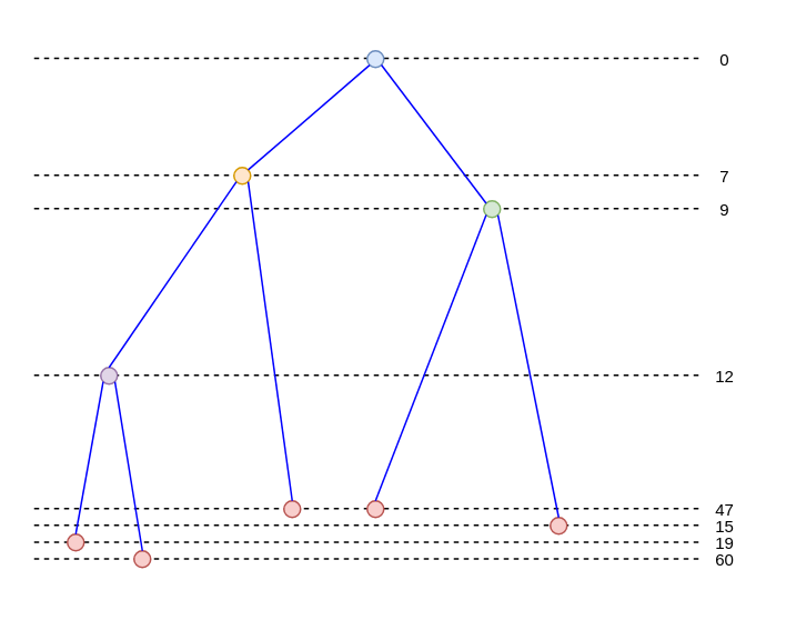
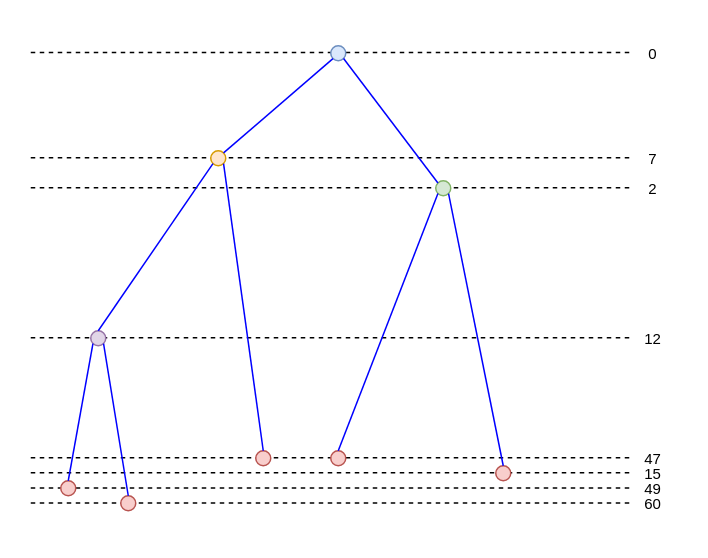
  <mxCell id="0" />
  <mxCell id="1" parent="0" />
  <mxCell id="2" value="" style="endArrow=none;dashed=1;html=1;rounded=0;" edge="1" parent="1"><mxGeometry width="50" height="50" relative="1" as="geometry"><mxPoint x="20" y="334.8" as="sourcePoint" /><mxPoint x="420" y="334.8" as="targetPoint" /></mxGeometry></mxCell>
  <mxCell id="3" value="" style="endArrow=none;dashed=1;html=1;rounded=0;" edge="1" parent="1"><mxGeometry width="50" height="50" relative="1" as="geometry"><mxPoint x="20" y="324.8" as="sourcePoint" /><mxPoint x="420" y="324.8" as="targetPoint" /></mxGeometry></mxCell>
  <mxCell id="4" value="" style="endArrow=none;dashed=1;html=1;rounded=0;" edge="1" parent="1"><mxGeometry width="50" height="50" relative="1" as="geometry"><mxPoint x="20" y="314.66" as="sourcePoint" /><mxPoint x="420" y="314.66" as="targetPoint" /></mxGeometry></mxCell>
  <mxCell id="5" value="" style="endArrow=none;dashed=1;html=1;rounded=0;" edge="1" parent="1"><mxGeometry width="50" height="50" relative="1" as="geometry"><mxPoint x="20" y="304.66" as="sourcePoint" /><mxPoint x="420" y="304.66" as="targetPoint" /></mxGeometry></mxCell>
  <mxCell id="6" value="" style="endArrow=none;dashed=1;html=1;rounded=0;" edge="1" parent="1"><mxGeometry width="50" height="50" relative="1" as="geometry"><mxPoint x="20" y="224.66" as="sourcePoint" /><mxPoint x="420" y="224.66" as="targetPoint" /></mxGeometry></mxCell>
  <mxCell id="7" value="" style="endArrow=none;dashed=1;html=1;rounded=0;" edge="1" parent="1"><mxGeometry width="50" height="50" relative="1" as="geometry"><mxPoint x="20" y="124.66" as="sourcePoint" /><mxPoint x="420" y="124.66" as="targetPoint" /></mxGeometry></mxCell>
  <mxCell id="8" value="" style="endArrow=none;dashed=1;html=1;rounded=0;" edge="1" parent="1"><mxGeometry width="50" height="50" relative="1" as="geometry"><mxPoint x="20" y="104.66" as="sourcePoint" /><mxPoint x="420" y="104.66" as="targetPoint" /></mxGeometry></mxCell>
  <mxCell id="9" value="" style="endArrow=none;dashed=1;html=1;rounded=0;" edge="1" parent="1"><mxGeometry width="50" height="50" relative="1" as="geometry"><mxPoint x="20" y="34.58" as="sourcePoint" /><mxPoint x="420" y="34.58" as="targetPoint" /></mxGeometry></mxCell>
  <mxCell id="10" value="" style="ellipse;whiteSpace=wrap;html=1;aspect=fixed;fillColor=#dae8fc;strokeColor=#6c8ebf;" vertex="1" parent="1"><mxGeometry x="220" y="30" width="10" height="10" as="geometry" /></mxCell>
  <mxCell id="11" value="" style="ellipse;whiteSpace=wrap;html=1;aspect=fixed;fillColor=#ffe6cc;strokeColor=#d79b00;" vertex="1" parent="1"><mxGeometry x="140" y="100" width="10" height="10" as="geometry" /></mxCell>
  <mxCell id="12" value="" style="ellipse;whiteSpace=wrap;html=1;aspect=fixed;fillColor=#f8cecc;strokeColor=#b85450;" vertex="1" parent="1"><mxGeometry x="170" y="300" width="10" height="10" as="geometry" /></mxCell>
  <mxCell id="13" value="" style="ellipse;whiteSpace=wrap;html=1;aspect=fixed;fillColor=#d5e8d4;strokeColor=#82b366;" vertex="1" parent="1"><mxGeometry x="290" y="120" width="10" height="10" as="geometry" /></mxCell>
  <mxCell id="14" value="" style="ellipse;whiteSpace=wrap;html=1;aspect=fixed;fillColor=#e1d5e7;strokeColor=#9673a6;" vertex="1" parent="1"><mxGeometry x="60" y="220" width="10" height="10" as="geometry" /></mxCell>
  <mxCell id="15" value="" style="ellipse;whiteSpace=wrap;html=1;aspect=fixed;fillColor=#f8cecc;strokeColor=#b85450;" vertex="1" parent="1"><mxGeometry x="330" y="310" width="10" height="10" as="geometry" /></mxCell>
  <mxCell id="16" value="" style="ellipse;whiteSpace=wrap;html=1;aspect=fixed;fillColor=#f8cecc;strokeColor=#b85450;" vertex="1" parent="1"><mxGeometry x="220" y="300" width="10" height="10" as="geometry" /></mxCell>
  <mxCell id="17" value="" style="ellipse;whiteSpace=wrap;html=1;aspect=fixed;fillColor=#f8cecc;strokeColor=#b85450;" vertex="1" parent="1"><mxGeometry x="40" y="320" width="10" height="10" as="geometry" /></mxCell>
  <mxCell id="18" value="" style="ellipse;whiteSpace=wrap;html=1;aspect=fixed;fillColor=#f8cecc;strokeColor=#b85450;" vertex="1" parent="1"><mxGeometry x="80" y="330" width="10" height="10" as="geometry" /></mxCell>
  <mxCell id="19" value="" style="endArrow=none;html=1;rounded=0;entryX=0;entryY=1;entryDx=0;entryDy=0;exitX=1;exitY=0;exitDx=0;exitDy=0;fillColor=#dae8fc;strokeColor=#0000FF;" edge="1" parent="1" source="11" target="10"><mxGeometry width="50" height="50" relative="1" as="geometry"><mxPoint x="240" y="240" as="sourcePoint" /><mxPoint x="290" y="190" as="targetPoint" /></mxGeometry></mxCell>
  <mxCell id="20" value="" style="endArrow=none;html=1;rounded=0;entryX=1;entryY=1;entryDx=0;entryDy=0;exitX=0;exitY=0;exitDx=0;exitDy=0;fillColor=#dae8fc;strokeColor=#0000FF;" edge="1" parent="1" source="13" target="10"><mxGeometry width="50" height="50" relative="1" as="geometry"><mxPoint x="159" y="111" as="sourcePoint" /><mxPoint x="231" y="49" as="targetPoint" /></mxGeometry></mxCell>
  <mxCell id="21" value="" style="endArrow=none;html=1;rounded=0;entryX=0.5;entryY=0;entryDx=0;entryDy=0;exitX=0;exitY=1;exitDx=0;exitDy=0;fillColor=#dae8fc;strokeColor=#0000FF;" edge="1" parent="1" source="13" target="16"><mxGeometry width="50" height="50" relative="1" as="geometry"><mxPoint x="291" y="109" as="sourcePoint" /><mxPoint x="239" y="49" as="targetPoint" /></mxGeometry></mxCell>
  <mxCell id="22" value="" style="endArrow=none;html=1;rounded=0;entryX=0.5;entryY=0;entryDx=0;entryDy=0;exitX=1;exitY=1;exitDx=0;exitDy=0;fillColor=#dae8fc;strokeColor=#0000FF;" edge="1" parent="1" source="13" target="15"><mxGeometry width="50" height="50" relative="1" as="geometry"><mxPoint x="301" y="119" as="sourcePoint" /><mxPoint x="235" y="310" as="targetPoint" /></mxGeometry></mxCell>
  <mxCell id="23" value="" style="endArrow=none;html=1;rounded=0;entryX=0.5;entryY=0;entryDx=0;entryDy=0;exitX=1;exitY=1;exitDx=0;exitDy=0;fillColor=#dae8fc;strokeColor=#0000FF;" edge="1" parent="1" source="11" target="12"><mxGeometry width="50" height="50" relative="1" as="geometry"><mxPoint x="301" y="119" as="sourcePoint" /><mxPoint x="235" y="310" as="targetPoint" /></mxGeometry></mxCell>
  <mxCell id="24" value="" style="endArrow=none;html=1;rounded=0;entryX=0.5;entryY=0;entryDx=0;entryDy=0;exitX=0;exitY=1;exitDx=0;exitDy=0;fillColor=#dae8fc;strokeColor=#0000FF;" edge="1" parent="1" source="11" target="14"><mxGeometry width="50" height="50" relative="1" as="geometry"><mxPoint x="301" y="119" as="sourcePoint" /><mxPoint x="235" y="310" as="targetPoint" /></mxGeometry></mxCell>
  <mxCell id="25" value="" style="endArrow=none;html=1;rounded=0;entryX=0.5;entryY=0;entryDx=0;entryDy=0;exitX=0;exitY=1;exitDx=0;exitDy=0;fillColor=#dae8fc;strokeColor=#0000FF;" edge="1" parent="1" source="14" target="17"><mxGeometry width="50" height="50" relative="1" as="geometry"><mxPoint x="151" y="119" as="sourcePoint" /><mxPoint x="75" y="230" as="targetPoint" /></mxGeometry></mxCell>
  <mxCell id="26" value="" style="endArrow=none;html=1;rounded=0;entryX=0.5;entryY=0;entryDx=0;entryDy=0;exitX=1;exitY=1;exitDx=0;exitDy=0;fillColor=#dae8fc;strokeColor=#0000FF;" edge="1" parent="1" source="14" target="18"><mxGeometry width="50" height="50" relative="1" as="geometry"><mxPoint x="71" y="239" as="sourcePoint" /><mxPoint x="55" y="350" as="targetPoint" /></mxGeometry></mxCell>
  <mxCell id="27" value="0" style="text;html=1;align=center;verticalAlign=middle;whiteSpace=wrap;rounded=0;fontSize=10;" vertex="1" parent="1"><mxGeometry x="420" y="20" width="30" height="30" as="geometry" /></mxCell>
  <mxCell id="28" value="7" style="text;html=1;align=center;verticalAlign=middle;whiteSpace=wrap;rounded=0;fontSize=10;" vertex="1" parent="1"><mxGeometry x="420" y="90" width="30" height="30" as="geometry" /></mxCell>
- <mxCell id="29" value="9" style="text;html=1;align=center;verticalAlign=middle;whiteSpace=wrap;rounded=0;fontSize=10;" vertex="1" parent="1"><mxGeometry x="420" y="110" width="30" height="30" as="geometry" /></mxCell>
+ <mxCell id="29" value="2" style="text;html=1;align=center;verticalAlign=middle;whiteSpace=wrap;rounded=0;fontSize=10;" vertex="1" parent="1"><mxGeometry x="420" y="110" width="30" height="30" as="geometry" /></mxCell>
  <mxCell id="30" value="12" style="text;html=1;align=center;verticalAlign=middle;whiteSpace=wrap;rounded=0;fontSize=10;" vertex="1" parent="1"><mxGeometry x="420" y="210" width="30" height="30" as="geometry" /></mxCell>
  <mxCell id="31" value="47" style="text;html=1;align=center;verticalAlign=middle;whiteSpace=wrap;rounded=0;fontSize=10;" vertex="1" parent="1"><mxGeometry x="420" y="290" width="30" height="30" as="geometry" /></mxCell>
  <mxCell id="32" value="15" style="text;html=1;align=center;verticalAlign=middle;whiteSpace=wrap;rounded=0;fontSize=10;" vertex="1" parent="1"><mxGeometry x="420" y="300" width="30" height="30" as="geometry" /></mxCell>
- <mxCell id="33" value="19" style="text;html=1;align=center;verticalAlign=middle;whiteSpace=wrap;rounded=0;fontSize=10;" vertex="1" parent="1"><mxGeometry x="420" y="310" width="30" height="30" as="geometry" /></mxCell>
+ <mxCell id="33" value="49" style="text;html=1;align=center;verticalAlign=middle;whiteSpace=wrap;rounded=0;fontSize=10;" vertex="1" parent="1"><mxGeometry x="420" y="310" width="30" height="30" as="geometry" /></mxCell>
  <mxCell id="34" value="60" style="text;html=1;align=center;verticalAlign=middle;whiteSpace=wrap;rounded=0;fontSize=10;" vertex="1" parent="1"><mxGeometry x="420" y="320" width="30" height="30" as="geometry" /></mxCell>
